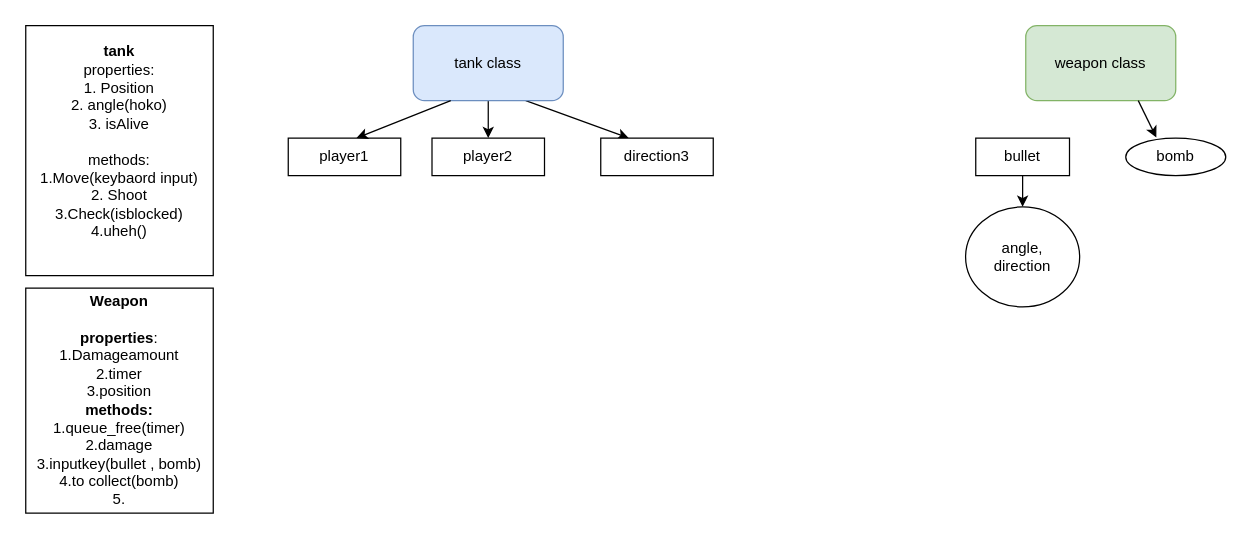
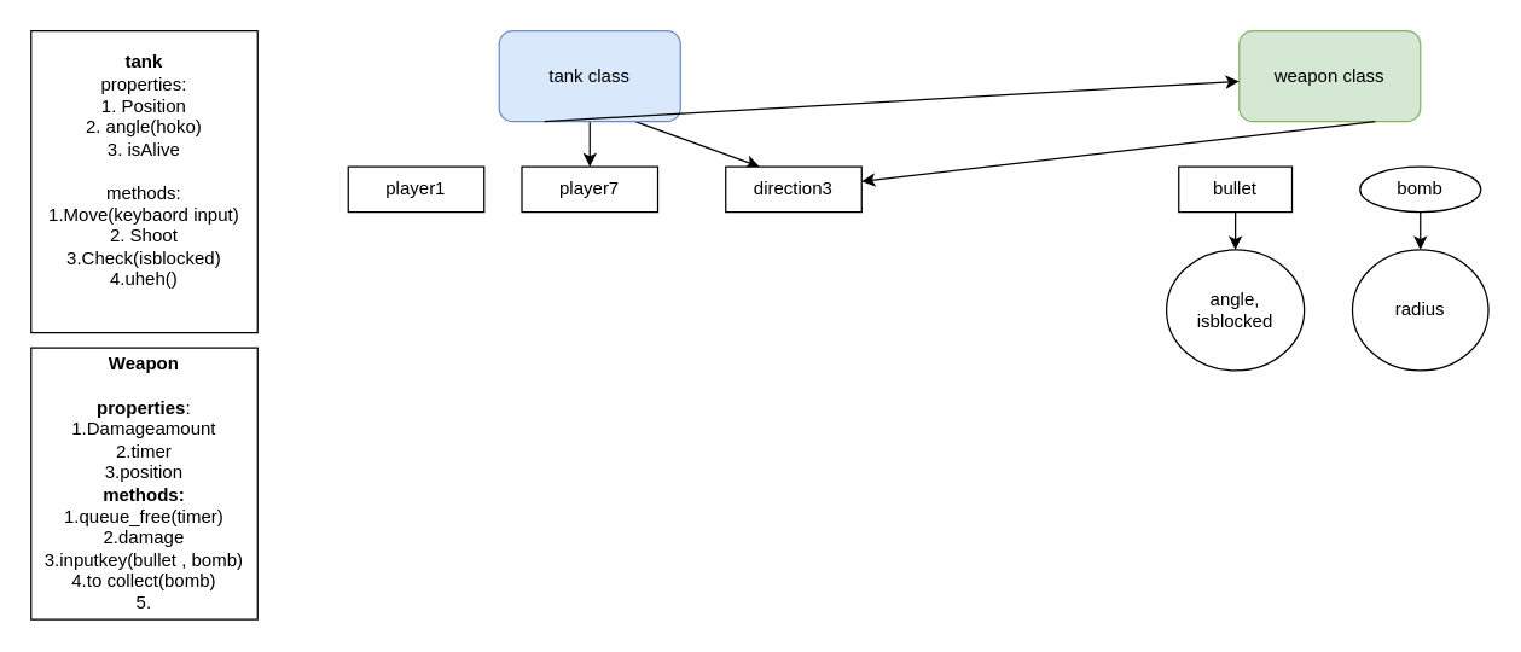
  <mxCell id="0" />
  <mxCell id="1" parent="0" />
  <mxCell id="2" style="edgeStyle=none;rounded=0;orthogonalLoop=1;jettySize=auto;html=1;exitX=0.5;exitY=1;exitDx=0;exitDy=0;entryX=0.5;entryY=0;entryDx=0;entryDy=0;" edge="1" parent="1" source="4" target="11"><mxGeometry relative="1" as="geometry" /></mxCell>
  <mxCell id="3" style="edgeStyle=none;rounded=0;orthogonalLoop=1;jettySize=auto;html=1;exitX=0.75;exitY=1;exitDx=0;exitDy=0;entryX=0.25;entryY=0;entryDx=0;entryDy=0;" edge="1" parent="1" source="4" target="12"><mxGeometry relative="1" as="geometry" /></mxCell>
  <mxCell id="4" value="tank class" style="rounded=1;whiteSpace=wrap;html=1;fillColor=#dae8fc;strokeColor=#6c8ebf;" vertex="1" parent="1"><mxGeometry x="330" y="20" width="120" height="60" as="geometry" /></mxCell>
  <mxCell id="5" value="weapon class" style="rounded=1;whiteSpace=wrap;html=1;fillColor=#d5e8d4;strokeColor=#82b366;" vertex="1" parent="1"><mxGeometry x="820" y="20" width="120" height="60" as="geometry" /></mxCell>
  <mxCell id="6" style="edgeStyle=none;rounded=0;orthogonalLoop=1;jettySize=auto;html=1;exitX=0.5;exitY=1;exitDx=0;exitDy=0;" edge="1" parent="1" source="7" target="17"><mxGeometry relative="1" as="geometry" /></mxCell>
  <mxCell id="7" value="bullet" style="rounded=0;whiteSpace=wrap;html=1;" vertex="1" parent="1"><mxGeometry x="780" y="110" width="75" height="30" as="geometry" /></mxCell>
  <mxCell id="8" value="bomb" style="ellipse;whiteSpace=wrap;html=1;" vertex="1" parent="1"><mxGeometry x="900" y="110" width="80" height="30" as="geometry" /></mxCell>
- <mxCell id="9" style="edgeStyle=none;rounded=0;orthogonalLoop=1;jettySize=auto;html=1;exitX=0.75;exitY=1;exitDx=0;exitDy=0;entryX=0.306;entryY=-0.016;entryDx=0;entryDy=0;entryPerimeter=0;" edge="1" parent="1" source="5" target="8"><mxGeometry relative="1" as="geometry" /></mxCell>
+ <mxCell id="9" style="edgeStyle=none;rounded=0;orthogonalLoop=1;jettySize=auto;html=1;exitX=0.75;exitY=1;exitDx=0;exitDy=0;" edge="1" parent="1" source="5" target="12"><mxGeometry relative="1" as="geometry" /></mxCell>
  <mxCell id="10" value="player1" style="rounded=0;whiteSpace=wrap;html=1;" vertex="1" parent="1"><mxGeometry x="230" y="110" width="90" height="30" as="geometry" /></mxCell>
- <mxCell id="11" value="player2" style="rounded=0;whiteSpace=wrap;html=1;" vertex="1" parent="1"><mxGeometry x="345" y="110" width="90" height="30" as="geometry" /></mxCell>
+ <mxCell id="11" value="player7" style="rounded=0;whiteSpace=wrap;html=1;" vertex="1" parent="1"><mxGeometry x="345" y="110" width="90" height="30" as="geometry" /></mxCell>
  <mxCell id="12" value="direction3" style="rounded=0;whiteSpace=wrap;html=1;" vertex="1" parent="1"><mxGeometry x="480" y="110" width="90" height="30" as="geometry" /></mxCell>
- <mxCell id="13" style="edgeStyle=none;rounded=0;orthogonalLoop=1;jettySize=auto;html=1;exitX=0.25;exitY=1;exitDx=0;exitDy=0;entryX=0.607;entryY=-0.003;entryDx=0;entryDy=0;entryPerimeter=0;" edge="1" parent="1" source="4" target="10"><mxGeometry relative="1" as="geometry" /></mxCell>
+ <mxCell id="13" style="edgeStyle=none;rounded=0;orthogonalLoop=1;jettySize=auto;html=1;exitX=0.25;exitY=1;exitDx=0;exitDy=0;" edge="1" parent="1" source="4" target="5"><mxGeometry relative="1" as="geometry" /></mxCell>
  <mxCell id="14" value="&lt;div&gt;&lt;b&gt;tank&lt;/b&gt;&lt;/div&gt;properties:&lt;div&gt;1. Position&lt;/div&gt;&lt;div&gt;2. angle(hoko)&lt;/div&gt;&lt;div&gt;3. isAlive&lt;/div&gt;&lt;div&gt;&lt;br&gt;&lt;/div&gt;&lt;div&gt;methods:&lt;/div&gt;&lt;div&gt;1.Move(keybaord input)&lt;/div&gt;&lt;div&gt;2. Shoot&lt;/div&gt;&lt;div&gt;3.Check(isblocked)&lt;br&gt;&lt;/div&gt;&lt;div&gt;4.uheh()&lt;/div&gt;&lt;div&gt;&lt;br&gt;&lt;/div&gt;" style="rounded=0;whiteSpace=wrap;html=1;" vertex="1" parent="1"><mxGeometry x="20" y="20" width="150" height="200" as="geometry" /></mxCell>
  <mxCell id="15" value="&lt;b&gt;Weapon&lt;/b&gt;&lt;div&gt;&lt;b&gt;&lt;br&gt;&lt;/b&gt;&lt;div&gt;&lt;b&gt;properties&lt;/b&gt;:&lt;br&gt;&lt;div&gt;1.Damageamount&lt;/div&gt;&lt;div&gt;2.timer&lt;/div&gt;&lt;div&gt;3.position&lt;/div&gt;&lt;/div&gt;&lt;div&gt;&lt;b&gt;methods:&lt;/b&gt;&lt;/div&gt;&lt;div&gt;1.queue_free(timer)&lt;/div&gt;&lt;div&gt;2.damage&lt;/div&gt;&lt;div&gt;3.inputkey(bullet , bomb)&lt;/div&gt;&lt;div&gt;4.to collect(bomb)&lt;/div&gt;&lt;div&gt;5.&lt;/div&gt;&lt;/div&gt;" style="rounded=0;whiteSpace=wrap;html=1;" vertex="1" parent="1"><mxGeometry x="20" y="230" width="150" height="180" as="geometry" /></mxCell>
- <mxCell id="17" value="angle,&lt;div&gt;direction&lt;/div&gt;" style="ellipse;whiteSpace=wrap;html=1;" vertex="1" parent="1"><mxGeometry x="771.88" y="165" width="91.25" height="80" as="geometry" /></mxCell>
+ <mxCell id="16" value="radius" style="ellipse;whiteSpace=wrap;html=1;" vertex="1" parent="1"><mxGeometry x="895" y="165" width="90" height="80" as="geometry" /></mxCell>
+ <mxCell id="17" value="angle,&lt;div&gt;isblocked&lt;/div&gt;" style="ellipse;whiteSpace=wrap;html=1;" vertex="1" parent="1"><mxGeometry x="771.88" y="165" width="91.25" height="80" as="geometry" /></mxCell>
+ <mxCell id="18" style="edgeStyle=none;rounded=0;orthogonalLoop=1;jettySize=auto;html=1;exitX=0.5;exitY=1;exitDx=0;exitDy=0;entryX=0.5;entryY=0;entryDx=0;entryDy=0;" edge="1" parent="1" source="8" target="16"><mxGeometry relative="1" as="geometry" /></mxCell>
